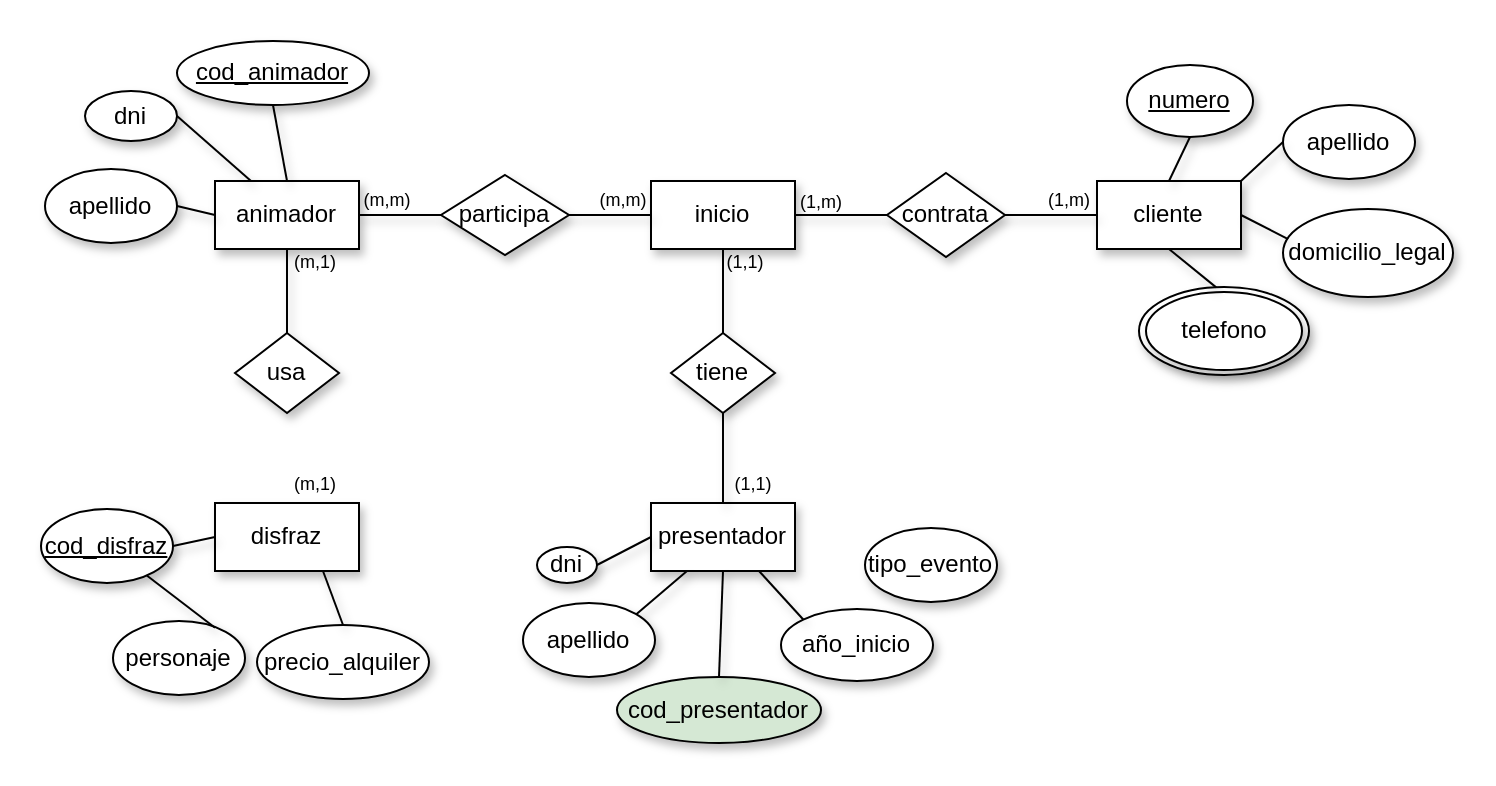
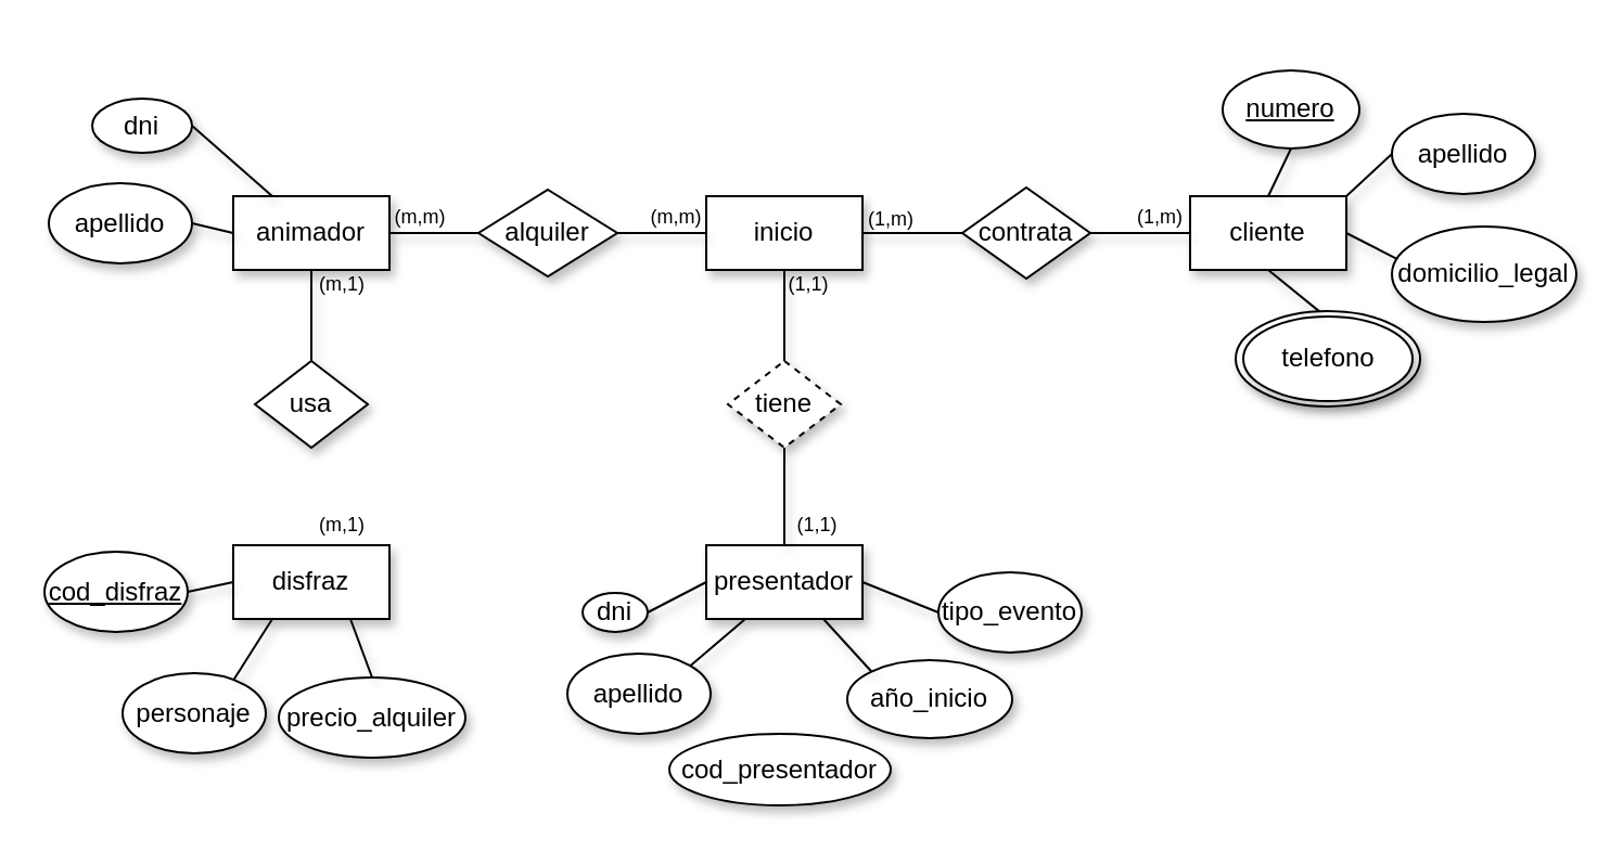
  <mxCell id="0" />
  <mxCell id="1" parent="0" />
  <mxCell id="2" style="edgeStyle=orthogonalEdgeStyle;rounded=0;orthogonalLoop=1;jettySize=auto;html=1;exitX=1;exitY=0.5;exitDx=0;exitDy=0;entryX=0;entryY=0.5;entryDx=0;entryDy=0;endArrow=none;startFill=0;shadow=1;" edge="1" parent="1" source="4" target="16"><mxGeometry relative="1" as="geometry" /></mxCell>
  <mxCell id="3" style="edgeStyle=orthogonalEdgeStyle;rounded=0;orthogonalLoop=1;jettySize=auto;html=1;entryX=0.5;entryY=0;entryDx=0;entryDy=0;endArrow=none;startFill=0;shadow=1;" edge="1" parent="1" source="4" target="12"><mxGeometry relative="1" as="geometry" /></mxCell>
  <mxCell id="4" value="inicio" style="rounded=0;whiteSpace=wrap;html=1;shadow=1;" vertex="1" parent="1"><mxGeometry x="325" y="90" width="72" height="34" as="geometry" /></mxCell>
  <mxCell id="5" value="cliente" style="rounded=0;whiteSpace=wrap;html=1;shadow=1;" vertex="1" parent="1"><mxGeometry x="548" y="90" width="72" height="34" as="geometry" /></mxCell>
  <mxCell id="6" value="presentador" style="rounded=0;whiteSpace=wrap;html=1;shadow=1;" vertex="1" parent="1"><mxGeometry x="325" y="251" width="72" height="34" as="geometry" /></mxCell>
  <mxCell id="7" style="edgeStyle=orthogonalEdgeStyle;rounded=0;orthogonalLoop=1;jettySize=auto;html=1;entryX=0.5;entryY=0;entryDx=0;entryDy=0;endArrow=none;startFill=0;shadow=1;" edge="1" parent="1" source="9" target="17"><mxGeometry relative="1" as="geometry" /></mxCell>
  <mxCell id="8" style="edgeStyle=orthogonalEdgeStyle;rounded=0;orthogonalLoop=1;jettySize=auto;html=1;entryX=0;entryY=0.5;entryDx=0;entryDy=0;endArrow=none;startFill=0;shadow=1;" edge="1" parent="1" source="9" target="14"><mxGeometry relative="1" as="geometry" /></mxCell>
  <mxCell id="9" value="animador" style="rounded=0;whiteSpace=wrap;html=1;shadow=1;" vertex="1" parent="1"><mxGeometry x="107" y="90" width="72" height="34" as="geometry" /></mxCell>
  <mxCell id="10" value="disfraz" style="rounded=0;whiteSpace=wrap;html=1;shadow=1;" vertex="1" parent="1"><mxGeometry x="107" y="251" width="72" height="34" as="geometry" /></mxCell>
  <mxCell id="11" style="edgeStyle=orthogonalEdgeStyle;rounded=0;orthogonalLoop=1;jettySize=auto;html=1;entryX=0.5;entryY=0;entryDx=0;entryDy=0;endArrow=none;startFill=0;shadow=1;" edge="1" parent="1" source="12" target="6"><mxGeometry relative="1" as="geometry" /></mxCell>
- <mxCell id="12" value="tiene" style="rhombus;whiteSpace=wrap;html=1;shadow=1;" vertex="1" parent="1"><mxGeometry x="335" y="166" width="52" height="40" as="geometry" /></mxCell>
+ <mxCell id="12" value="tiene" style="rhombus;whiteSpace=wrap;html=1;shadow=1;dashed=1;" vertex="1" parent="1"><mxGeometry x="335" y="166" width="52" height="40" as="geometry" /></mxCell>
  <mxCell id="13" style="edgeStyle=orthogonalEdgeStyle;rounded=0;orthogonalLoop=1;jettySize=auto;html=1;exitX=1;exitY=0.5;exitDx=0;exitDy=0;entryX=0;entryY=0.5;entryDx=0;entryDy=0;endArrow=none;startFill=0;shadow=1;" edge="1" parent="1" source="14" target="4"><mxGeometry relative="1" as="geometry" /></mxCell>
- <mxCell id="14" value="participa" style="rhombus;whiteSpace=wrap;html=1;shadow=1;" vertex="1" parent="1"><mxGeometry x="220" y="87" width="64" height="40" as="geometry" /></mxCell>
+ <mxCell id="14" value="alquiler" style="rhombus;whiteSpace=wrap;html=1;shadow=1;" vertex="1" parent="1"><mxGeometry x="220" y="87" width="64" height="40" as="geometry" /></mxCell>
  <mxCell id="15" style="edgeStyle=orthogonalEdgeStyle;rounded=0;orthogonalLoop=1;jettySize=auto;html=1;exitX=1;exitY=0.5;exitDx=0;exitDy=0;entryX=0;entryY=0.5;entryDx=0;entryDy=0;endArrow=none;startFill=0;shadow=1;" edge="1" parent="1" source="16" target="5"><mxGeometry relative="1" as="geometry" /></mxCell>
  <mxCell id="16" value="contrata" style="rhombus;whiteSpace=wrap;html=1;shadow=1;" vertex="1" parent="1"><mxGeometry x="443" y="86" width="59" height="42" as="geometry" /></mxCell>
  <mxCell id="17" value="usa" style="rhombus;whiteSpace=wrap;html=1;shadow=1;" vertex="1" parent="1"><mxGeometry x="117" y="166" width="52" height="40" as="geometry" /></mxCell>
  <mxCell id="18" value="&lt;font style=&quot;font-size: 9px;&quot;&gt;(1,m)&lt;/font&gt;" style="text;html=1;align=center;verticalAlign=middle;resizable=0;points=[];autosize=1;strokeColor=none;fillColor=none;shadow=1;" vertex="1" parent="1"><mxGeometry x="390" y="87" width="39" height="26" as="geometry" /></mxCell>
  <mxCell id="19" value="&lt;font style=&quot;font-size: 9px;&quot;&gt;(m,1)&lt;/font&gt;" style="text;html=1;align=center;verticalAlign=middle;resizable=0;points=[];autosize=1;strokeColor=none;fillColor=none;shadow=1;" vertex="1" parent="1"><mxGeometry x="137" y="117" width="39" height="26" as="geometry" /></mxCell>
  <mxCell id="20" value="&lt;font style=&quot;font-size: 9px;&quot;&gt;(m,1)&lt;/font&gt;" style="text;html=1;align=center;verticalAlign=middle;resizable=0;points=[];autosize=1;strokeColor=none;fillColor=none;shadow=1;" vertex="1" parent="1"><mxGeometry x="137" y="228" width="39" height="26" as="geometry" /></mxCell>
  <mxCell id="21" value="&lt;font style=&quot;font-size: 9px;&quot;&gt;(1,m)&lt;/font&gt;" style="text;html=1;align=center;verticalAlign=middle;resizable=0;points=[];autosize=1;strokeColor=none;fillColor=none;shadow=1;" vertex="1" parent="1"><mxGeometry x="514" y="86" width="39" height="26" as="geometry" /></mxCell>
  <mxCell id="22" value="&lt;font style=&quot;font-size: 9px;&quot;&gt;(m,m)&lt;/font&gt;" style="text;html=1;align=center;verticalAlign=middle;resizable=0;points=[];autosize=1;strokeColor=none;fillColor=none;shadow=1;" vertex="1" parent="1"><mxGeometry x="290" y="86" width="42" height="26" as="geometry" /></mxCell>
  <mxCell id="23" value="&lt;font style=&quot;font-size: 9px;&quot;&gt;(1,1)&lt;/font&gt;" style="text;html=1;align=center;verticalAlign=middle;resizable=0;points=[];autosize=1;strokeColor=none;fillColor=none;shadow=1;" vertex="1" parent="1"><mxGeometry x="357" y="228" width="37" height="26" as="geometry" /></mxCell>
  <mxCell id="24" value="&lt;font style=&quot;font-size: 9px;&quot;&gt;(1,1)&lt;/font&gt;" style="text;html=1;align=center;verticalAlign=middle;resizable=0;points=[];autosize=1;strokeColor=none;fillColor=none;shadow=1;" vertex="1" parent="1"><mxGeometry x="353" y="117" width="37" height="26" as="geometry" /></mxCell>
  <mxCell id="25" value="&lt;font style=&quot;font-size: 9px;&quot;&gt;(m,m)&lt;/font&gt;" style="text;html=1;align=center;verticalAlign=middle;resizable=0;points=[];autosize=1;strokeColor=none;fillColor=none;shadow=1;" vertex="1" parent="1"><mxGeometry x="172" y="86" width="42" height="26" as="geometry" /></mxCell>
- <mxCell id="26" value="&lt;u&gt;cod_animador&lt;/u&gt;" style="ellipse;whiteSpace=wrap;html=1;shadow=1;" vertex="1" parent="1"><mxGeometry x="88" y="20" width="96" height="32" as="geometry" /></mxCell>
  <mxCell id="27" value="dni" style="ellipse;whiteSpace=wrap;html=1;shadow=1;" vertex="1" parent="1"><mxGeometry x="42" y="45" width="46" height="25" as="geometry" /></mxCell>
  <mxCell id="28" value="apellido" style="ellipse;whiteSpace=wrap;html=1;shadow=1;" vertex="1" parent="1"><mxGeometry x="22" y="84" width="66" height="37" as="geometry" /></mxCell>
  <mxCell id="29" value="&lt;u&gt;cod_disfraz&lt;/u&gt;" style="ellipse;whiteSpace=wrap;html=1;shadow=1;" vertex="1" parent="1"><mxGeometry x="20" y="254" width="66" height="37" as="geometry" /></mxCell>
  <mxCell id="30" value="personaje" style="ellipse;whiteSpace=wrap;html=1;shadow=1;" vertex="1" parent="1"><mxGeometry x="56" y="310" width="66" height="37" as="geometry" /></mxCell>
  <mxCell id="31" value="precio_alquiler" style="ellipse;whiteSpace=wrap;html=1;shadow=1;" vertex="1" parent="1"><mxGeometry x="128" y="312" width="86" height="37" as="geometry" /></mxCell>
  <mxCell id="32" value="dni" style="ellipse;whiteSpace=wrap;html=1;shadow=1;" vertex="1" parent="1"><mxGeometry x="268" y="273" width="30" height="18" as="geometry" /></mxCell>
  <mxCell id="33" value="apellido" style="ellipse;whiteSpace=wrap;html=1;shadow=1;" vertex="1" parent="1"><mxGeometry x="261" y="301" width="66" height="37" as="geometry" /></mxCell>
  <mxCell id="34" value="año_inicio" style="ellipse;whiteSpace=wrap;html=1;shadow=1;" vertex="1" parent="1"><mxGeometry x="390" y="304" width="76" height="36" as="geometry" /></mxCell>
  <mxCell id="35" value="tipo_evento" style="ellipse;whiteSpace=wrap;html=1;shadow=1;" vertex="1" parent="1"><mxGeometry x="432" y="263.5" width="66" height="37" as="geometry" /></mxCell>
- <mxCell id="36" value="cod_presentador" style="ellipse;whiteSpace=wrap;html=1;shadow=1;fillColor=#d5e8d4;" vertex="1" parent="1"><mxGeometry x="308" y="338" width="102" height="33" as="geometry" /></mxCell>
+ <mxCell id="36" value="cod_presentador" style="ellipse;whiteSpace=wrap;html=1;shadow=1;" vertex="1" parent="1"><mxGeometry x="308" y="338" width="102" height="33" as="geometry" /></mxCell>
  <mxCell id="37" value="apellido" style="ellipse;whiteSpace=wrap;html=1;shadow=1;" vertex="1" parent="1"><mxGeometry x="641" y="52" width="66" height="37" as="geometry" /></mxCell>
  <mxCell id="38" value="domicilio_legal" style="ellipse;whiteSpace=wrap;html=1;shadow=1;" vertex="1" parent="1"><mxGeometry x="641" y="104" width="85" height="44" as="geometry" /></mxCell>
  <mxCell id="39" value="" style="group;shadow=1;" vertex="1" connectable="0" parent="1"><mxGeometry x="569" y="143" width="85" height="44" as="geometry" /></mxCell>
  <mxCell id="40" value="" style="ellipse;whiteSpace=wrap;html=1;shadow=1;" vertex="1" parent="39"><mxGeometry width="85" height="44" as="geometry" /></mxCell>
  <mxCell id="41" value="telefono&lt;span style=&quot;color: rgba(0, 0, 0, 0); font-family: monospace; font-size: 0px; text-align: start; text-wrap-mode: nowrap;&quot;&gt;%3CmxGraphModel%3E%3Croot%3E%3CmxCell%20id%3D%220%22%2F%3E%3CmxCell%20id%3D%221%22%20parent%3D%220%22%2F%3E%3CmxCell%20id%3D%222%22%20value%3D%22domicilio_legal%22%20style%3D%22ellipse%3BwhiteSpace%3Dwrap%3Bhtml%3D1%3B%22%20vertex%3D%221%22%20parent%3D%221%22%3E%3CmxGeometry%20x%3D%22826%22%20y%3D%22362%22%20width%3D%2285%22%20height%3D%2244%22%20as%3D%22geometry%22%2F%3E%3C%2FmxCell%3E%3C%2Froot%3E%3C%2FmxGraphModel%3E&lt;/span&gt;" style="ellipse;whiteSpace=wrap;html=1;shadow=1;" vertex="1" parent="39"><mxGeometry x="3.5" y="2.5" width="78" height="39" as="geometry" /></mxCell>
  <mxCell id="42" value="numero" style="ellipse;whiteSpace=wrap;html=1;fontStyle=4;shadow=1;" vertex="1" parent="1"><mxGeometry x="563" y="32" width="63" height="36" as="geometry" /></mxCell>
- <mxCell id="43" value="" style="endArrow=none;html=1;rounded=0;entryX=0.5;entryY=1;entryDx=0;entryDy=0;exitX=0.5;exitY=0;exitDx=0;exitDy=0;shadow=1;" edge="1" parent="1" source="9" target="26"><mxGeometry width="50" height="50" relative="1" as="geometry"><mxPoint x="98" y="128" as="sourcePoint" /><mxPoint x="148" y="78" as="targetPoint" /></mxGeometry></mxCell>
  <mxCell id="44" value="" style="endArrow=none;html=1;rounded=0;entryX=1;entryY=0.5;entryDx=0;entryDy=0;exitX=0.25;exitY=0;exitDx=0;exitDy=0;shadow=1;" edge="1" parent="1" source="9" target="27"><mxGeometry width="50" height="50" relative="1" as="geometry"><mxPoint x="75" y="111" as="sourcePoint" /><mxPoint x="125" y="61" as="targetPoint" /></mxGeometry></mxCell>
  <mxCell id="45" value="" style="endArrow=none;html=1;rounded=0;entryX=1;entryY=0.5;entryDx=0;entryDy=0;exitX=0;exitY=0.5;exitDx=0;exitDy=0;shadow=1;" edge="1" parent="1" source="9" target="28"><mxGeometry width="50" height="50" relative="1" as="geometry"><mxPoint x="65" y="181" as="sourcePoint" /><mxPoint x="115" y="131" as="targetPoint" /></mxGeometry></mxCell>
  <mxCell id="46" value="" style="endArrow=none;html=1;rounded=0;entryX=0;entryY=0.5;entryDx=0;entryDy=0;exitX=1;exitY=0.5;exitDx=0;exitDy=0;shadow=1;" edge="1" parent="1" source="29" target="10"><mxGeometry width="50" height="50" relative="1" as="geometry"><mxPoint x="30" y="319" as="sourcePoint" /><mxPoint x="80" y="269" as="targetPoint" /></mxGeometry></mxCell>
- <mxCell id="47" value="" style="endArrow=none;html=1;rounded=0;exitX=0.773;exitY=0.091;exitDx=0;exitDy=0;exitPerimeter=0;shadow=1;" edge="1" parent="1" source="30" target="29"><mxGeometry width="50" height="50" relative="1" as="geometry"><mxPoint x="91" y="341" as="sourcePoint" /><mxPoint x="141" y="291" as="targetPoint" /></mxGeometry></mxCell>
+ <mxCell id="47" value="" style="endArrow=none;html=1;rounded=0;entryX=0.25;entryY=1;entryDx=0;entryDy=0;exitX=0.773;exitY=0.091;exitDx=0;exitDy=0;exitPerimeter=0;shadow=1;" edge="1" parent="1" source="30" target="10"><mxGeometry width="50" height="50" relative="1" as="geometry"><mxPoint x="91" y="341" as="sourcePoint" /><mxPoint x="141" y="291" as="targetPoint" /></mxGeometry></mxCell>
  <mxCell id="48" value="" style="endArrow=none;html=1;rounded=0;exitX=0.5;exitY=0;exitDx=0;exitDy=0;entryX=0.75;entryY=1;entryDx=0;entryDy=0;shadow=1;" edge="1" parent="1" source="31" target="10"><mxGeometry width="50" height="50" relative="1" as="geometry"><mxPoint x="162" y="312" as="sourcePoint" /><mxPoint x="212" y="262" as="targetPoint" /></mxGeometry></mxCell>
  <mxCell id="49" value="" style="endArrow=none;html=1;rounded=0;entryX=0;entryY=0.5;entryDx=0;entryDy=0;exitX=1;exitY=0.5;exitDx=0;exitDy=0;shadow=1;" edge="1" parent="1" source="32" target="6"><mxGeometry width="50" height="50" relative="1" as="geometry"><mxPoint x="309" y="323" as="sourcePoint" /><mxPoint x="359" y="273" as="targetPoint" /></mxGeometry></mxCell>
  <mxCell id="50" value="" style="endArrow=none;html=1;rounded=0;exitX=1;exitY=0;exitDx=0;exitDy=0;entryX=0.25;entryY=1;entryDx=0;entryDy=0;shadow=1;" edge="1" parent="1" source="33" target="6"><mxGeometry width="50" height="50" relative="1" as="geometry"><mxPoint x="309" y="323" as="sourcePoint" /><mxPoint x="359" y="273" as="targetPoint" /></mxGeometry></mxCell>
- <mxCell id="51" value="" style="endArrow=none;html=1;rounded=0;entryX=0.5;entryY=1;entryDx=0;entryDy=0;exitX=0.5;exitY=0;exitDx=0;exitDy=0;shadow=1;" edge="1" parent="1" source="36" target="6"><mxGeometry width="50" height="50" relative="1" as="geometry"><mxPoint x="316" y="329" as="sourcePoint" /><mxPoint x="366" y="279" as="targetPoint" /></mxGeometry></mxCell>
  <mxCell id="52" value="" style="endArrow=none;html=1;rounded=0;entryX=0.75;entryY=1;entryDx=0;entryDy=0;exitX=0;exitY=0;exitDx=0;exitDy=0;shadow=1;" edge="1" parent="1" source="34" target="6"><mxGeometry width="50" height="50" relative="1" as="geometry"><mxPoint x="368" y="335" as="sourcePoint" /><mxPoint x="418" y="285" as="targetPoint" /></mxGeometry></mxCell>
+ <mxCell id="53" value="" style="endArrow=none;html=1;rounded=0;entryX=0;entryY=0.5;entryDx=0;entryDy=0;exitX=1;exitY=0.5;exitDx=0;exitDy=0;shadow=1;" edge="1" parent="1" source="6" target="35"><mxGeometry width="50" height="50" relative="1" as="geometry"><mxPoint x="345" y="333" as="sourcePoint" /><mxPoint x="395" y="283" as="targetPoint" /></mxGeometry></mxCell>
  <mxCell id="54" value="" style="endArrow=none;html=1;rounded=0;entryX=0.5;entryY=1;entryDx=0;entryDy=0;exitX=0.454;exitY=0.004;exitDx=0;exitDy=0;exitPerimeter=0;shadow=1;" edge="1" parent="1" source="40" target="5"><mxGeometry width="50" height="50" relative="1" as="geometry"><mxPoint x="584" y="191" as="sourcePoint" /><mxPoint x="634" y="141" as="targetPoint" /></mxGeometry></mxCell>
  <mxCell id="55" value="" style="endArrow=none;html=1;rounded=0;entryX=1;entryY=0.5;entryDx=0;entryDy=0;exitX=0.03;exitY=0.342;exitDx=0;exitDy=0;exitPerimeter=0;shadow=1;" edge="1" parent="1" source="38" target="5"><mxGeometry width="50" height="50" relative="1" as="geometry"><mxPoint x="618" y="143" as="sourcePoint" /><mxPoint x="668" y="93" as="targetPoint" /></mxGeometry></mxCell>
  <mxCell id="56" value="" style="endArrow=none;html=1;rounded=0;entryX=0;entryY=0.5;entryDx=0;entryDy=0;exitX=1;exitY=0;exitDx=0;exitDy=0;shadow=1;" edge="1" parent="1" source="5" target="37"><mxGeometry width="50" height="50" relative="1" as="geometry"><mxPoint x="608" y="136" as="sourcePoint" /><mxPoint x="658" y="86" as="targetPoint" /></mxGeometry></mxCell>
  <mxCell id="57" value="" style="endArrow=none;html=1;rounded=0;entryX=0.5;entryY=1;entryDx=0;entryDy=0;exitX=0.5;exitY=0;exitDx=0;exitDy=0;shadow=1;" edge="1" parent="1" source="5" target="42"><mxGeometry width="50" height="50" relative="1" as="geometry"><mxPoint x="563" y="120" as="sourcePoint" /><mxPoint x="613" y="70" as="targetPoint" /></mxGeometry></mxCell>
